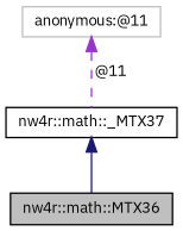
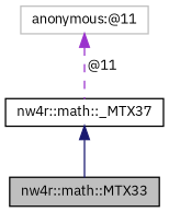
  digraph {
    fontname="IBM Plex Sans"
    node [color=black fillcolor=white fontname="IBM Plex Sans" fontsize=10 shape=record style=filled]
    edge [dir=back fontname="IBM Plex Sans" fontsize=10 labelfontname=FreeMono labelfontsize=10]
-   n1 [fillcolor=grey75 fontcolor=black height=0.2 label="nw4r::math::MTX36" width=0.4]
+   n1 [fillcolor=grey75 fontcolor=black height=0.2 label="nw4r::math::MTX33" width=0.4]
    n2 [height=0.2 label="nw4r::math::_MTX37" width=0.4]
    n3 [color=grey75 height=0.2 label="anonymous:@11" width=0.4]
    n2 -> n1 [color=midnightblue style=solid]
    n3 -> n2 [color=darkorchid3 label=" @11" style=dashed]
  }
